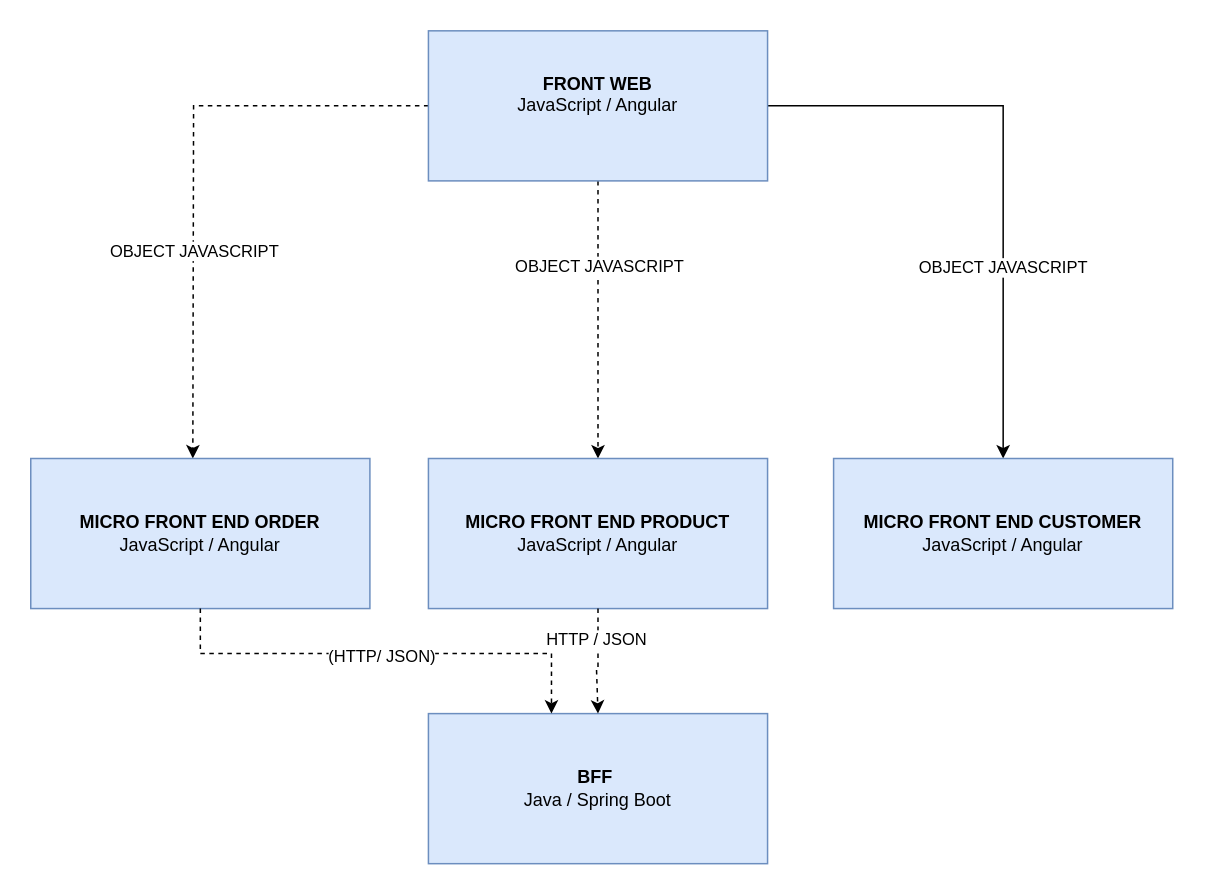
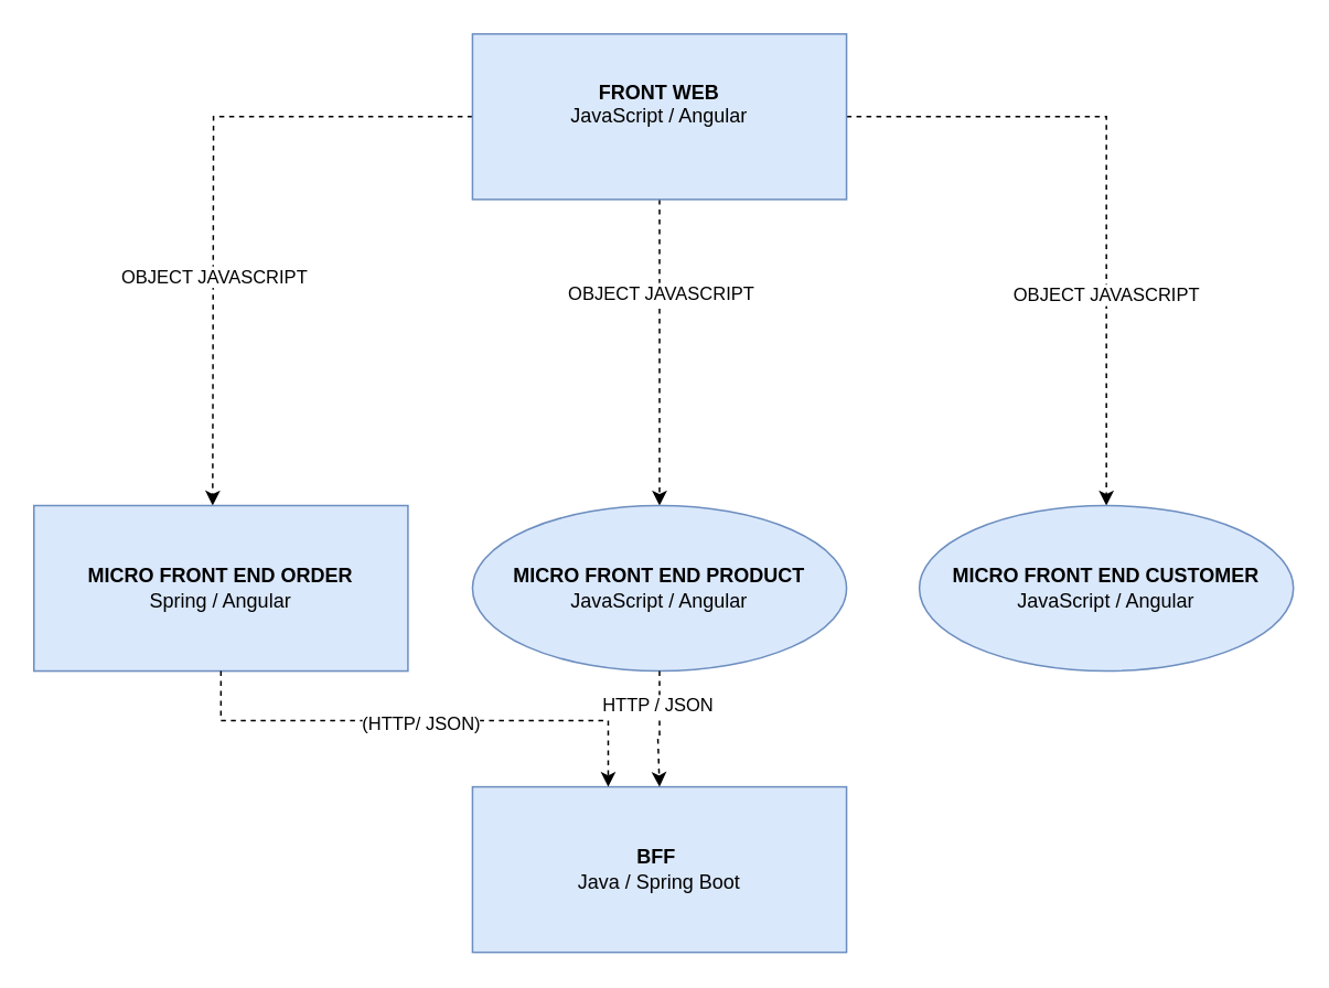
  <mxCell id="0" />
  <mxCell id="1" parent="0" />
- <mxCell id="2" style="edgeStyle=orthogonalEdgeStyle;rounded=0;orthogonalLoop=1;jettySize=auto;html=1;dashed=0;" edge="1" parent="1" source="8" target="11"><mxGeometry relative="1" as="geometry" /></mxCell>
+ <mxCell id="2" style="edgeStyle=orthogonalEdgeStyle;rounded=0;orthogonalLoop=1;jettySize=auto;html=1;dashed=1;" edge="1" parent="1" source="8" target="11"><mxGeometry relative="1" as="geometry" /></mxCell>
  <mxCell id="3" value="OBJECT JAVASCRIPT" style="edgeLabel;html=1;align=center;verticalAlign=middle;resizable=0;points=[];" connectable="0" vertex="1" parent="2"><mxGeometry x="0.347" y="-1" relative="1" as="geometry"><mxPoint as="offset" /></mxGeometry></mxCell>
  <mxCell id="4" style="edgeStyle=orthogonalEdgeStyle;rounded=0;orthogonalLoop=1;jettySize=auto;html=1;dashed=1;" edge="1" parent="1" source="8"><mxGeometry relative="1" as="geometry"><mxPoint x="128" y="305" as="targetPoint" /></mxGeometry></mxCell>
  <mxCell id="5" value="OBJECT JAVASCRIPT" style="edgeLabel;html=1;align=center;verticalAlign=middle;resizable=0;points=[];" connectable="0" vertex="1" parent="4"><mxGeometry x="0.293" relative="1" as="geometry"><mxPoint as="offset" /></mxGeometry></mxCell>
  <mxCell id="6" style="edgeStyle=orthogonalEdgeStyle;rounded=0;orthogonalLoop=1;jettySize=auto;html=1;dashed=1;" edge="1" parent="1" source="8" target="10"><mxGeometry relative="1" as="geometry" /></mxCell>
  <mxCell id="7" value="OBJECT JAVASCRIPT" style="edgeLabel;html=1;align=center;verticalAlign=middle;resizable=0;points=[];" connectable="0" vertex="1" parent="6"><mxGeometry x="-0.4" relative="1" as="geometry"><mxPoint as="offset" /></mxGeometry></mxCell>
  <mxCell id="8" value="&lt;font style=&quot;font-size: 12px;&quot;&gt;&lt;b&gt;FRONT WEB&lt;/b&gt;&lt;/font&gt;&lt;div&gt;&lt;font style=&quot;font-size: 12px;&quot;&gt;JavaScript / Angular&lt;br&gt;&lt;/font&gt;&lt;div&gt;&lt;font style=&quot;font-size: 12px;&quot;&gt;&lt;br&gt;&lt;/font&gt;&lt;/div&gt;&lt;/div&gt;" style="rounded=0;whiteSpace=wrap;html=1;fillColor=#dae8fc;strokeColor=#6c8ebf;" vertex="1" parent="1"><mxGeometry x="285" y="20" width="226" height="100" as="geometry" /></mxCell>
- <mxCell id="9" value="&lt;font style=&quot;font-size: 12px;&quot;&gt;&lt;b&gt;MICRO FRONT END ORDER&lt;/b&gt;&lt;br&gt;JavaScript / Angular&lt;br&gt;&lt;/font&gt;" style="rounded=0;whiteSpace=wrap;html=1;fillColor=#dae8fc;strokeColor=#6c8ebf;" vertex="1" parent="1"><mxGeometry x="20" y="305" width="226" height="100" as="geometry" /></mxCell>
- <mxCell id="10" value="&lt;font style=&quot;font-size: 12px;&quot;&gt;&lt;b style=&quot;border-color: var(--border-color);&quot;&gt;MICRO FRONT END PRODUCT&lt;/b&gt;&lt;br style=&quot;border-color: var(--border-color);&quot;&gt;JavaScript / Angular&lt;br&gt;&lt;/font&gt;" style="rounded=0;whiteSpace=wrap;html=1;fillColor=#dae8fc;strokeColor=#6c8ebf;" vertex="1" parent="1"><mxGeometry x="285" y="305" width="226" height="100" as="geometry" /></mxCell>
- <mxCell id="11" value="&lt;font style=&quot;font-size: 12px;&quot;&gt;&lt;b style=&quot;border-color: var(--border-color);&quot;&gt;MICRO FRONT END CUSTOMER&lt;/b&gt;&lt;br style=&quot;border-color: var(--border-color);&quot;&gt;JavaScript / Angular&lt;br&gt;&lt;/font&gt;" style="rounded=0;whiteSpace=wrap;html=1;fillColor=#dae8fc;strokeColor=#6c8ebf;" vertex="1" parent="1"><mxGeometry x="555" y="305" width="226" height="100" as="geometry" /></mxCell>
+ <mxCell id="9" value="&lt;font style=&quot;font-size: 12px;&quot;&gt;&lt;b&gt;MICRO FRONT END ORDER&lt;/b&gt;&lt;br&gt;Spring / Angular&lt;br&gt;&lt;/font&gt;" style="rounded=0;whiteSpace=wrap;html=1;fillColor=#dae8fc;strokeColor=#6c8ebf;" vertex="1" parent="1"><mxGeometry x="20" y="305" width="226" height="100" as="geometry" /></mxCell>
+ <mxCell id="10" value="&lt;font style=&quot;font-size: 12px;&quot;&gt;&lt;b style=&quot;border-color: var(--border-color);&quot;&gt;MICRO FRONT END PRODUCT&lt;/b&gt;&lt;br style=&quot;border-color: var(--border-color);&quot;&gt;JavaScript / Angular&lt;br&gt;&lt;/font&gt;" style="ellipse;whiteSpace=wrap;html=1;fillColor=#dae8fc;strokeColor=#6c8ebf;" vertex="1" parent="1"><mxGeometry x="285" y="305" width="226" height="100" as="geometry" /></mxCell>
+ <mxCell id="11" value="&lt;font style=&quot;font-size: 12px;&quot;&gt;&lt;b style=&quot;border-color: var(--border-color);&quot;&gt;MICRO FRONT END CUSTOMER&lt;/b&gt;&lt;br style=&quot;border-color: var(--border-color);&quot;&gt;JavaScript / Angular&lt;br&gt;&lt;/font&gt;" style="ellipse;whiteSpace=wrap;html=1;fillColor=#dae8fc;strokeColor=#6c8ebf;" vertex="1" parent="1"><mxGeometry x="555" y="305" width="226" height="100" as="geometry" /></mxCell>
  <mxCell id="12" value="&lt;font style=&quot;font-size: 12px;&quot;&gt;&lt;b style=&quot;border-color: var(--border-color);&quot;&gt;BFF&amp;nbsp;&lt;/b&gt;&lt;br style=&quot;border-color: var(--border-color);&quot;&gt;Java / Spring Boot&lt;br&gt;&lt;/font&gt;" style="rounded=0;whiteSpace=wrap;html=1;fillColor=#dae8fc;strokeColor=#6c8ebf;" vertex="1" parent="1"><mxGeometry x="285" y="475" width="226" height="100" as="geometry" /></mxCell>
  <mxCell id="13" style="edgeStyle=orthogonalEdgeStyle;rounded=0;orthogonalLoop=1;jettySize=auto;html=1;dashed=1;exitX=0.5;exitY=1;exitDx=0;exitDy=0;" edge="1" parent="1" source="9"><mxGeometry relative="1" as="geometry"><mxPoint x="-24" y="555" as="sourcePoint" /><mxPoint x="367" y="475" as="targetPoint" /><Array as="points"><mxPoint x="133" y="435" /><mxPoint x="367" y="435" /><mxPoint x="367" y="475" /></Array></mxGeometry></mxCell>
  <mxCell id="14" value="(HTTP/ JSON)" style="edgeLabel;html=1;align=center;verticalAlign=middle;resizable=0;points=[];" connectable="0" vertex="1" parent="13"><mxGeometry x="-0.013" y="-1" relative="1" as="geometry"><mxPoint as="offset" /></mxGeometry></mxCell>
  <mxCell id="15" style="edgeStyle=orthogonalEdgeStyle;rounded=0;orthogonalLoop=1;jettySize=auto;html=1;dashed=1;exitX=0.5;exitY=1;exitDx=0;exitDy=0;entryX=0.5;entryY=0;entryDx=0;entryDy=0;" edge="1" parent="1" source="10" target="12"><mxGeometry relative="1" as="geometry"><mxPoint x="143" y="415" as="sourcePoint" /><mxPoint x="377" y="485" as="targetPoint" /><Array as="points"><mxPoint x="398" y="445" /><mxPoint x="397" y="475" /></Array></mxGeometry></mxCell>
  <mxCell id="16" value="HTTP / JSON" style="edgeLabel;html=1;align=center;verticalAlign=middle;resizable=0;points=[];" connectable="0" vertex="1" parent="15"><mxGeometry x="-0.43" y="-2" relative="1" as="geometry"><mxPoint as="offset" /></mxGeometry></mxCell>
